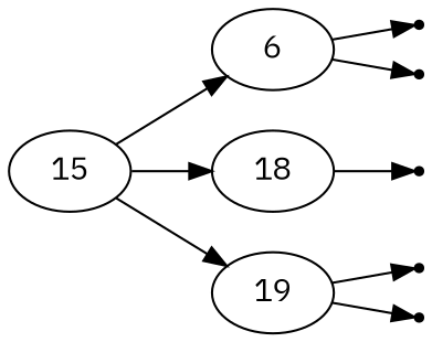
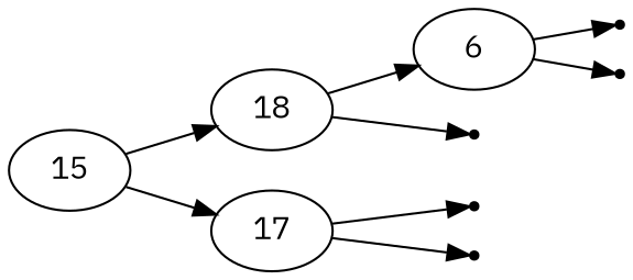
  digraph {
    fontname="IBM Plex Mono"
    rankdir=LR
    node [fontname="IBM Plex Mono" shape=point]
    edge [fontname="IBM Plex Mono"]
    15 [shape=""]
    6 [shape=""]
    18 [shape=""]
-   17 [label=19 shape=""]
+   17 [shape=""]
    null0
    null1
    null4
    null2
    null3
-   15 -> 6
+   18 -> 6
    15 -> 18
    15 -> 17
    6 -> null0
    6 -> null1
    18 -> null4
    17 -> null2
    17 -> null3
  }
